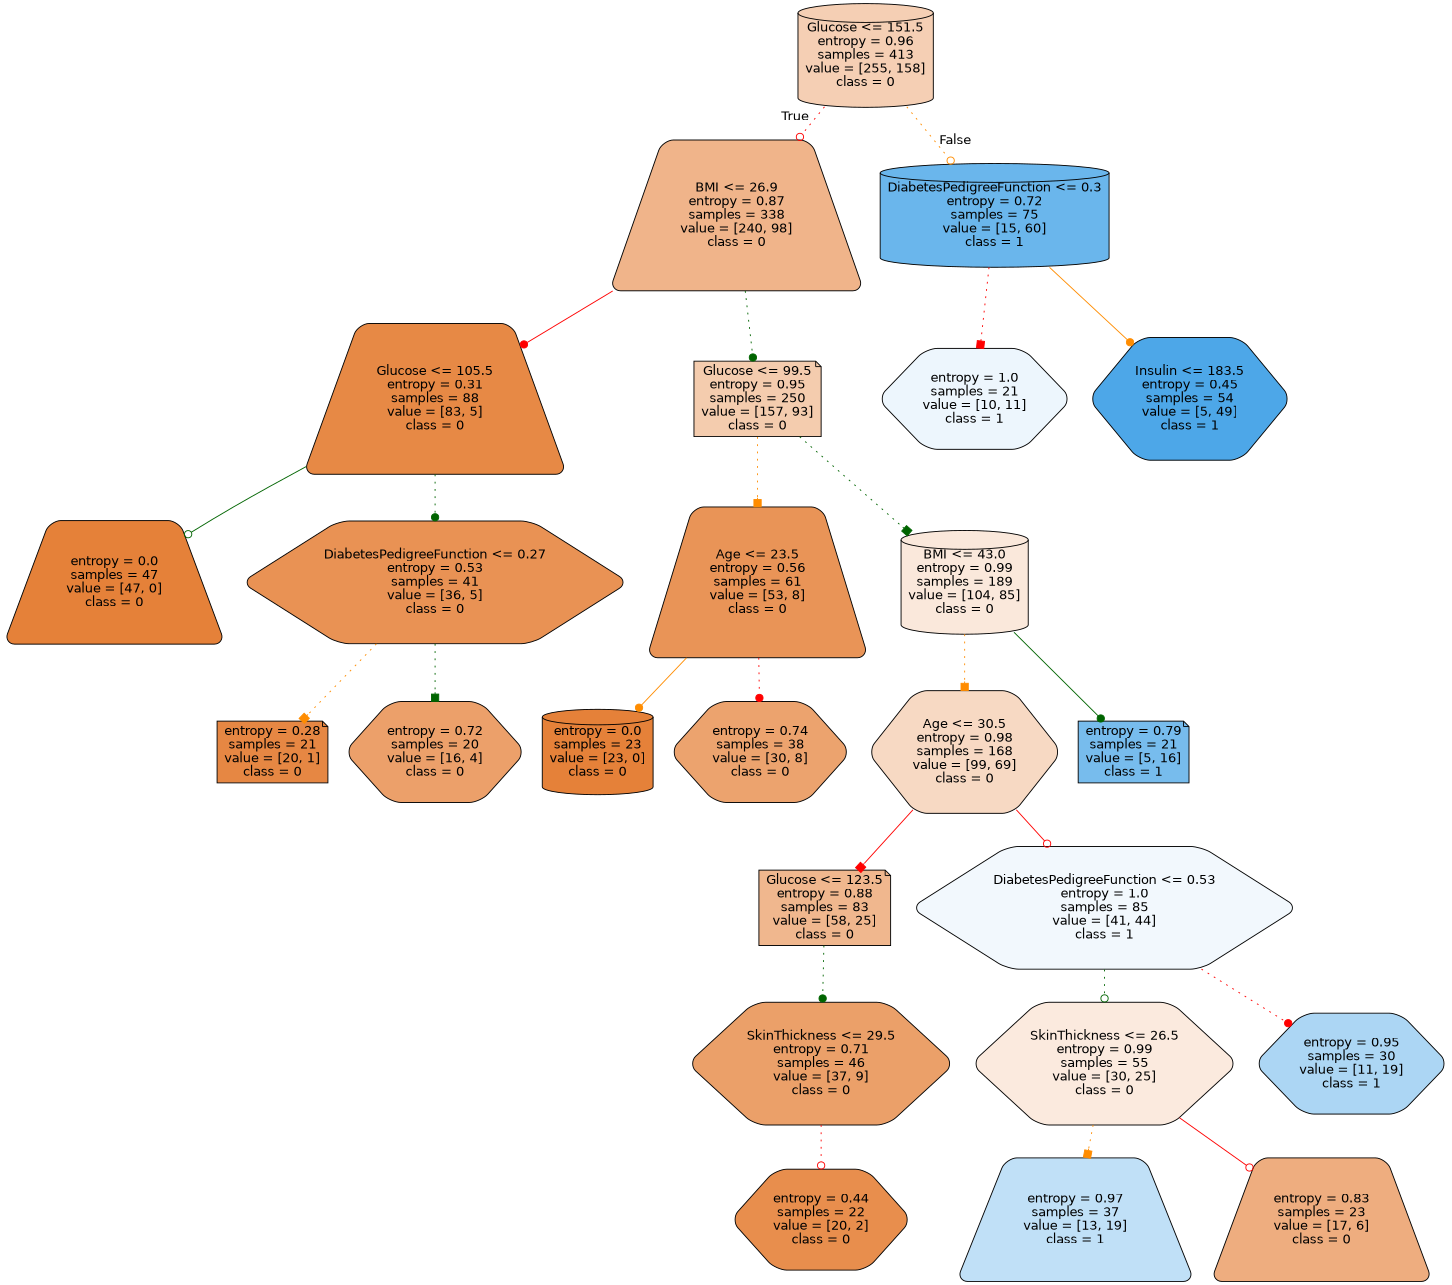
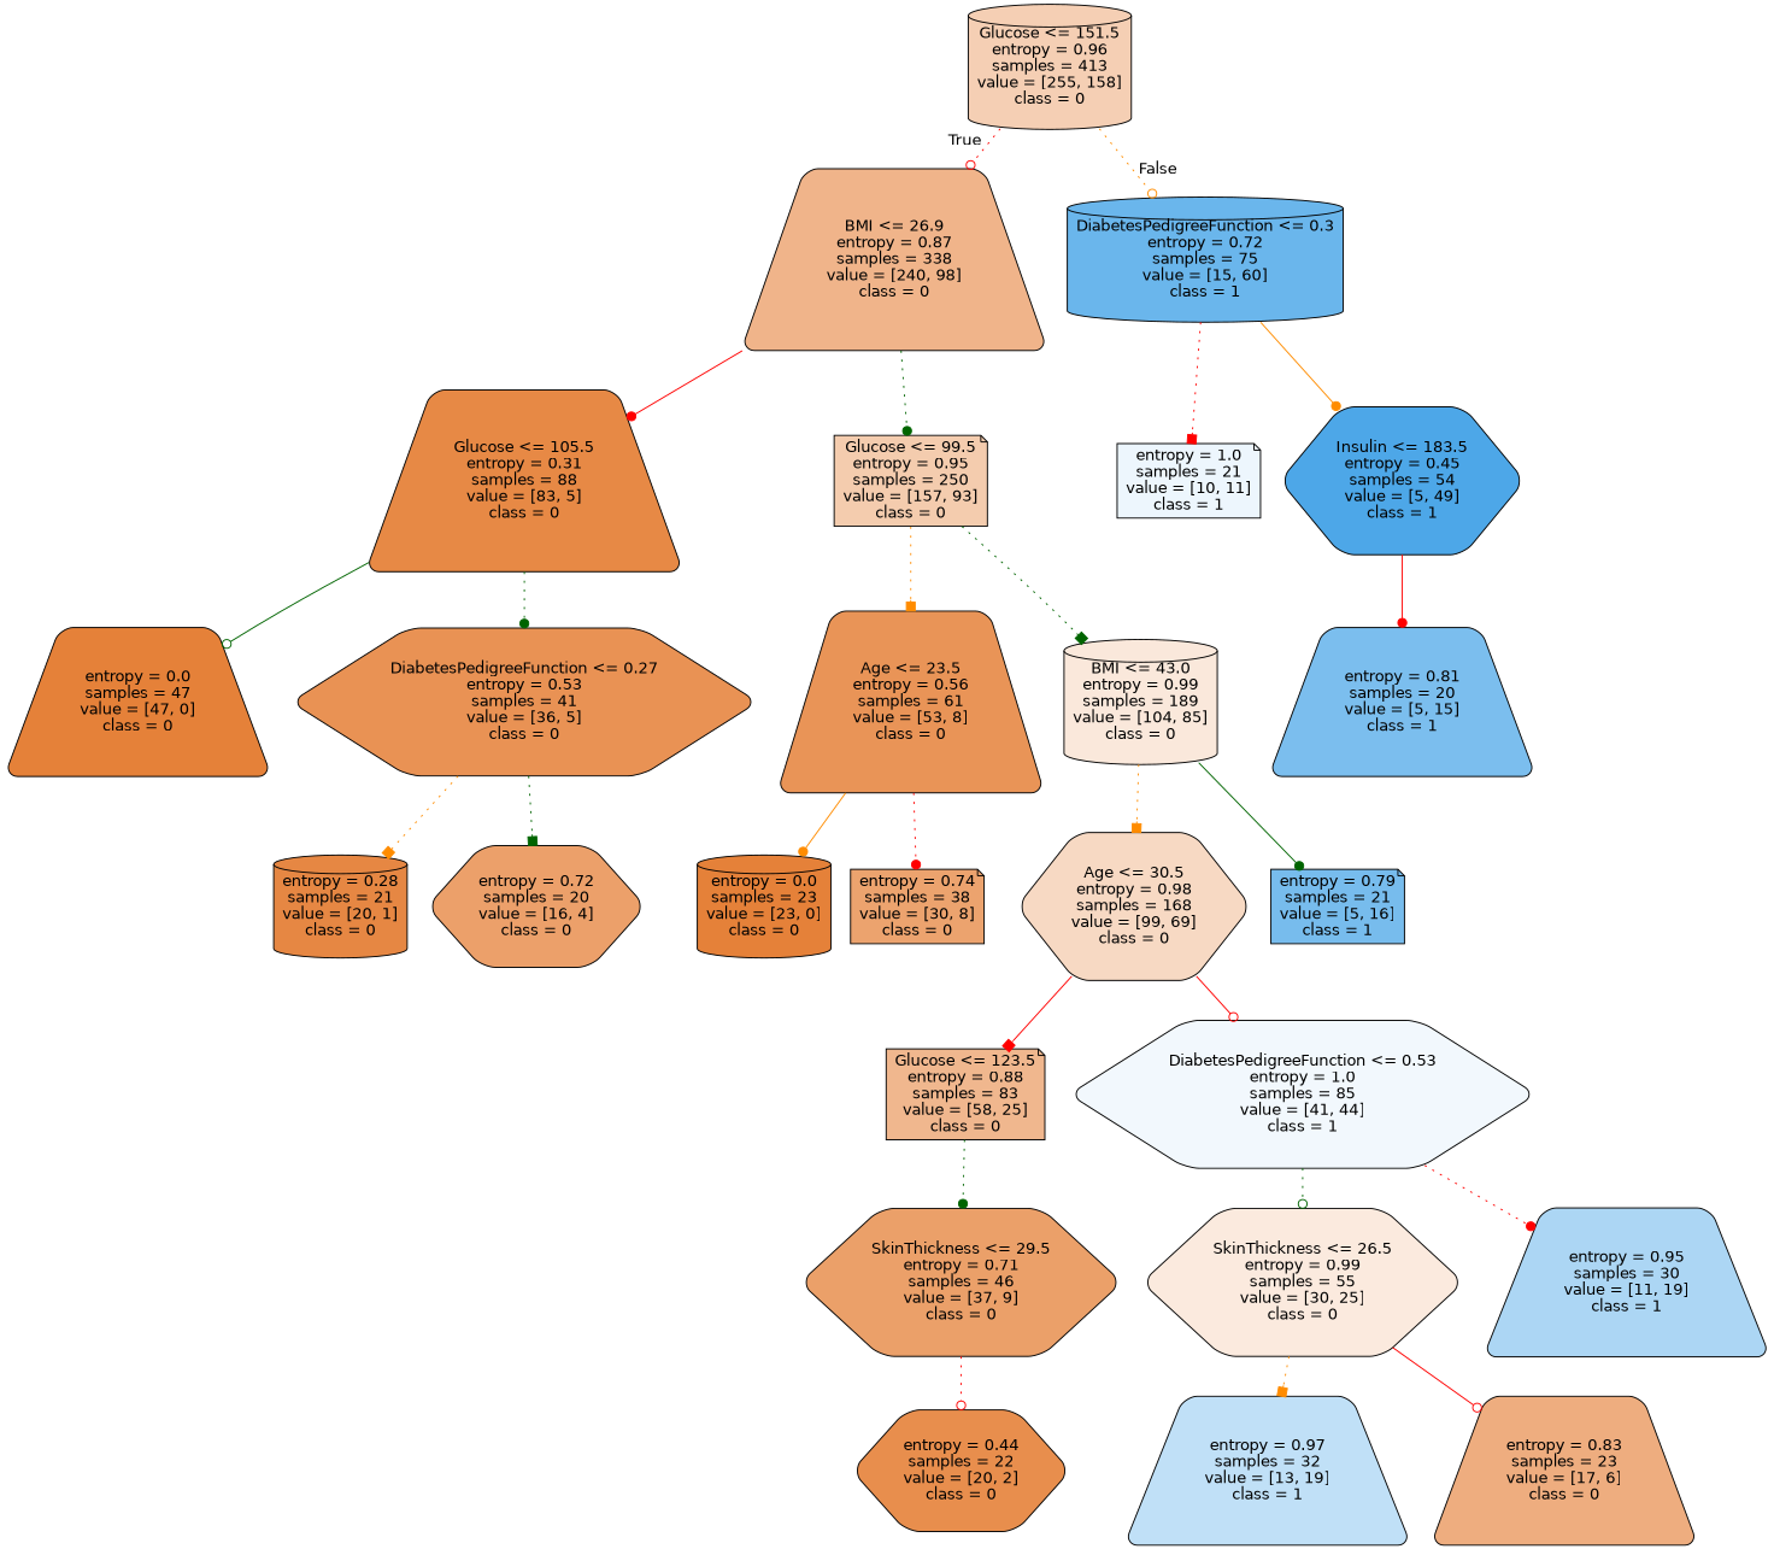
  digraph {
    node [color=black fillcolor="#e58139" fontname=helvetica shape=hexagon style="filled, rounded"]
    edge [arrowhead=dot color=red fontname=helvetica style=dotted]
    n1 [fillcolor="#f5cfb4" label="Glucose <= 151.5\nentropy = 0.96\nsamples = 413\nvalue = [255, 158]\nclass = 0" shape=cylinder]
    n2 [fillcolor="#f0b48a" label="BMI <= 26.9\nentropy = 0.87\nsamples = 338\nvalue = [240, 98]\nclass = 0" shape=trapezium]
    n3 [fillcolor="#6ab6ec" label="DiabetesPedigreeFunction <= 0.3\nentropy = 0.72\nsamples = 75\nvalue = [15, 60]\nclass = 1" shape=cylinder]
    n4 [fillcolor="#e78945" label="Glucose <= 105.5\nentropy = 0.31\nsamples = 88\nvalue = [83, 5]\nclass = 0" shape=trapezium]
    n5 [fillcolor="#f4ccae" label="Glucose <= 99.5\nentropy = 0.95\nsamples = 250\nvalue = [157, 93]\nclass = 0" shape=note]
-   n6 [fillcolor="#edf6fd" label="entropy = 1.0\nsamples = 21\nvalue = [10, 11]\nclass = 1"]
+   n6 [fillcolor="#edf6fd" label="entropy = 1.0\nsamples = 21\nvalue = [10, 11]\nclass = 1" shape=note]
    n7 [fillcolor="#4da7e8" label="Insulin <= 183.5\nentropy = 0.45\nsamples = 54\nvalue = [5, 49]\nclass = 1"]
    n8 [label="entropy = 0.0\nsamples = 47\nvalue = [47, 0]\nclass = 0" shape=trapezium]
    n9 [fillcolor="#e99254" label="DiabetesPedigreeFunction <= 0.27\nentropy = 0.53\nsamples = 41\nvalue = [36, 5]\nclass = 0"]
    n10 [fillcolor="#e99457" label="Age <= 23.5\nentropy = 0.56\nsamples = 61\nvalue = [53, 8]\nclass = 0" shape=trapezium]
    n11 [fillcolor="#fae8db" label="BMI <= 43.0\nentropy = 0.99\nsamples = 189\nvalue = [104, 85]\nclass = 0" shape=cylinder]
-   n12 [fillcolor="#e68743" label="entropy = 0.28\nsamples = 21\nvalue = [20, 1]\nclass = 0" shape=note]
+   n12 [fillcolor="#e68743" label="entropy = 0.28\nsamples = 21\nvalue = [20, 1]\nclass = 0" shape=cylinder]
    n13 [fillcolor="#eca06a" label="entropy = 0.72\nsamples = 20\nvalue = [16, 4]\nclass = 0"]
    n14 [label="entropy = 0.0\nsamples = 23\nvalue = [23, 0]\nclass = 0" shape=cylinder]
-   n15 [fillcolor="#eca36e" label="entropy = 0.74\nsamples = 38\nvalue = [30, 8]\nclass = 0"]
+   n15 [fillcolor="#eca36e" label="entropy = 0.74\nsamples = 38\nvalue = [30, 8]\nclass = 0" shape=note]
    n16 [fillcolor="#f7d9c3" label="Age <= 30.5\nentropy = 0.98\nsamples = 168\nvalue = [99, 69]\nclass = 0"]
    n17 [fillcolor="#77bced" label="entropy = 0.79\nsamples = 21\nvalue = [5, 16]\nclass = 1" shape=note]
    n18 [fillcolor="#f0b78e" label="Glucose <= 123.5\nentropy = 0.88\nsamples = 83\nvalue = [58, 25]\nclass = 0" shape=note]
    n19 [fillcolor="#f2f8fd" label="DiabetesPedigreeFunction <= 0.53\nentropy = 1.0\nsamples = 85\nvalue = [41, 44]\nclass = 1"]
    n20 [fillcolor="#eba069" label="SkinThickness <= 29.5\nentropy = 0.71\nsamples = 46\nvalue = [37, 9]\nclass = 0"]
    n21 [fillcolor="#fbeade" label="SkinThickness <= 26.5\nentropy = 0.99\nsamples = 55\nvalue = [30, 25]\nclass = 0"]
-   n22 [fillcolor="#acd6f4" label="entropy = 0.95\nsamples = 30\nvalue = [11, 19]\nclass = 1"]
+   n22 [fillcolor="#acd6f4" label="entropy = 0.95\nsamples = 30\nvalue = [11, 19]\nclass = 1" shape=trapezium]
    n23 [fillcolor="#e88e4d" label="entropy = 0.44\nsamples = 22\nvalue = [20, 2]\nclass = 0"]
-   n24 [fillcolor="#c0e0f7" label="entropy = 0.97\nsamples = 37\nvalue = [13, 19]\nclass = 1" shape=trapezium]
+   n24 [fillcolor="#c0e0f7" label="entropy = 0.97\nsamples = 32\nvalue = [13, 19]\nclass = 1" shape=trapezium]
    n25 [fillcolor="#eead7f" label="entropy = 0.83\nsamples = 23\nvalue = [17, 6]\nclass = 0" shape=trapezium]
+   n26 [fillcolor="#7bbeee" label="entropy = 0.81\nsamples = 20\nvalue = [5, 15]\nclass = 1" shape=trapezium]
    n1 -> n2 [arrowhead=odot headlabel=True labelangle=45 labeldistance=2.5]
    n1 -> n3 [arrowhead=odot color=darkorange headlabel=False labelangle=-45 labeldistance=2.5]
    n2 -> n4 [style=solid]
    n2 -> n5 [color=darkgreen]
    n3 -> n6 [arrowhead=box]
    n3 -> n7 [color=darkorange style=solid]
    n4 -> n8 [arrowhead=odot color=darkgreen style=solid]
    n4 -> n9 [color=darkgreen]
    n5 -> n10 [arrowhead=box color=darkorange]
    n5 -> n11 [arrowhead=box color=darkgreen]
+   n7 -> n26 [style=solid]
    n9 -> n12 [arrowhead=box color=darkorange]
    n9 -> n13 [arrowhead=box color=darkgreen]
    n10 -> n14 [color=darkorange style=solid]
    n10 -> n15
    n11 -> n16 [arrowhead=box color=darkorange]
    n11 -> n17 [color=darkgreen style=solid]
    n16 -> n18 [arrowhead=box style=solid]
    n16 -> n19 [arrowhead=odot style=solid]
    n18 -> n20 [color=darkgreen]
    n19 -> n21 [arrowhead=odot color=darkgreen]
    n19 -> n22
    n20 -> n23 [arrowhead=odot]
    n21 -> n24 [arrowhead=box color=darkorange]
    n21 -> n25 [arrowhead=odot style=solid]
  }
